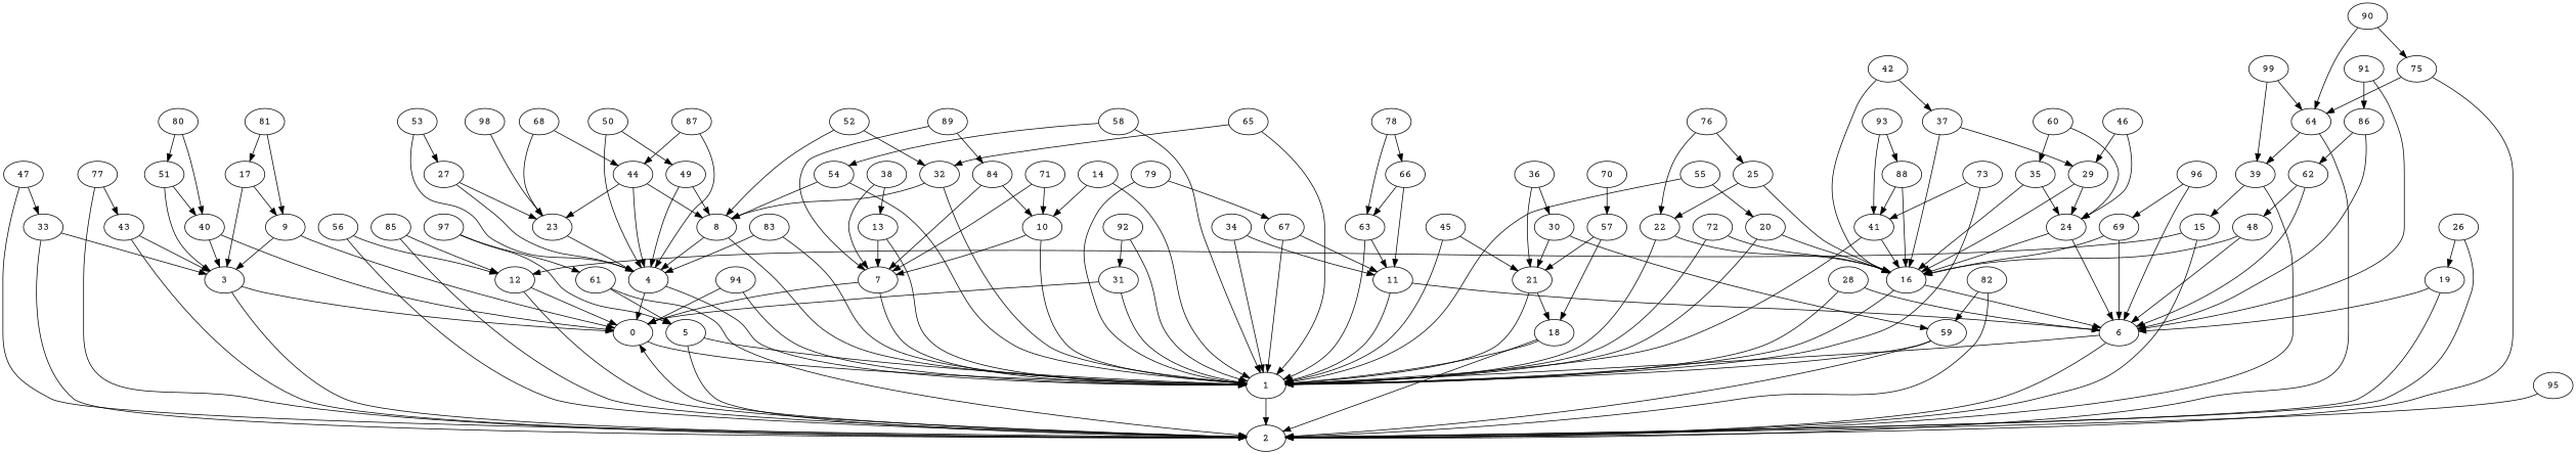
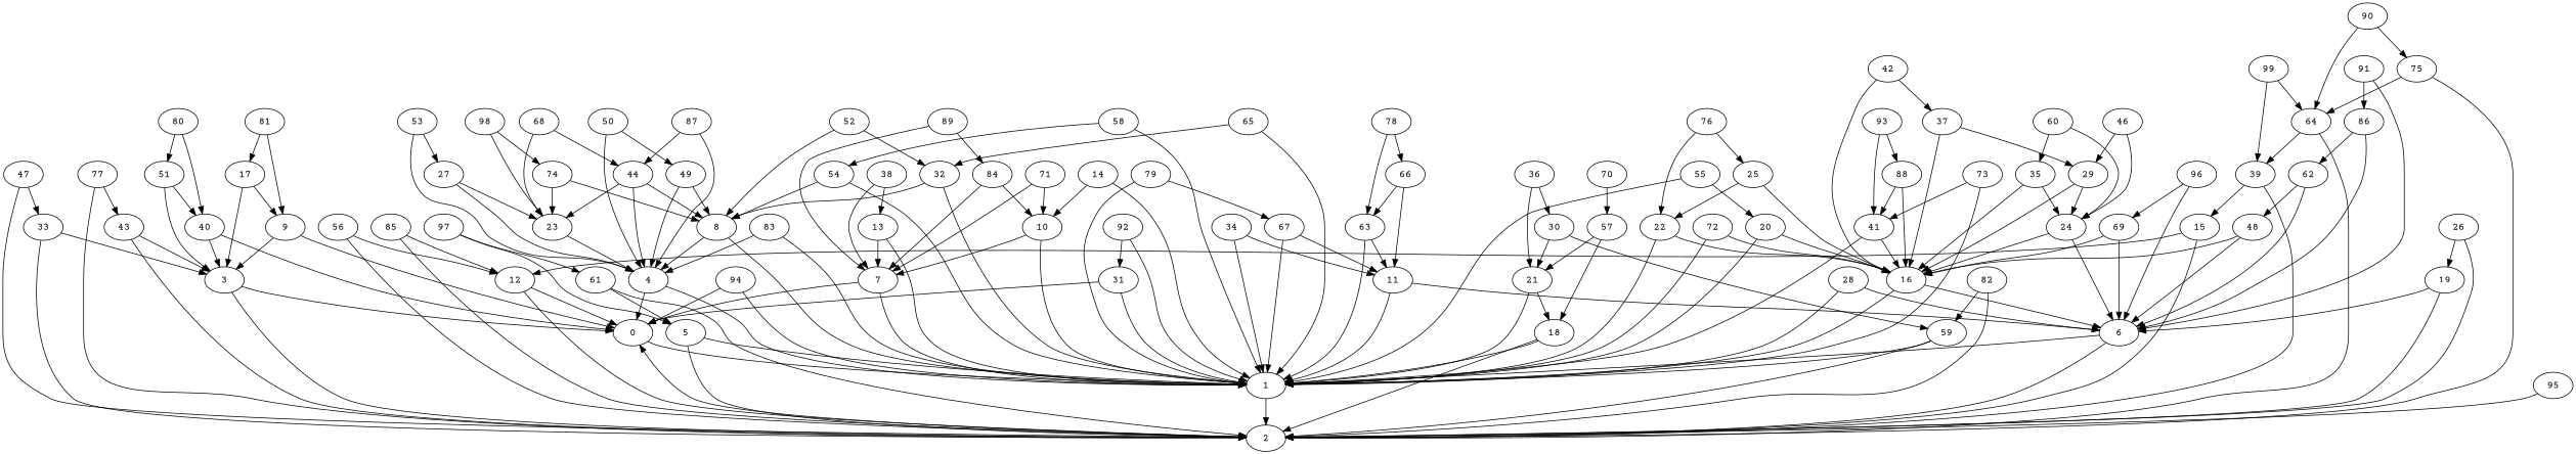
  digraph {
    fontname="Courier Prime"
    node [fontname="Courier Prime"]
    edge [fontname="Courier Prime"]
    n1 [label=0]
    n2 [label=1]
    n3 [label=2]
    n4 [label=3]
    n5 [label=4]
    n6 [label=5]
    n7 [label=6]
    n8 [label=7]
    n9 [label=8]
    n10 [label=9]
    n11 [label=10]
    n12 [label=11]
    n13 [label=12]
    n14 [label=13]
    n15 [label=14]
    n16 [label=15]
    n17 [label=16]
    n18 [label=17]
    n19 [label=18]
    n20 [label=19]
    n21 [label=20]
    n22 [label=21]
    n23 [label=22]
    n24 [label=23]
    n25 [label=24]
    n26 [label=25]
    n27 [label=26]
    n28 [label=27]
    n29 [label=28]
    n30 [label=29]
    n31 [label=30]
    n32 [label=59]
    n33 [label=31]
    n34 [label=32]
    n35 [label=33]
    n36 [label=34]
    n37 [label=35]
    n38 [label=36]
    n39 [label=37]
    n40 [label=38]
    n41 [label=39]
    n42 [label=40]
    n43 [label=41]
    n44 [label=42]
    n45 [label=43]
    n46 [label=44]
-   n47 [label=45]
    n48 [label=46]
    n49 [label=47]
    n50 [label=48]
    n51 [label=49]
    n52 [label=50]
    n53 [label=51]
    n54 [label=52]
    n55 [label=53]
    n56 [label=54]
    n57 [label=55]
    n58 [label=56]
    n59 [label=57]
    n60 [label=58]
    n61 [label=60]
    n62 [label=61]
    n63 [label=62]
    n64 [label=63]
    n65 [label=64]
    n66 [label=65]
    n67 [label=66]
    n68 [label=67]
    n69 [label=68]
    n70 [label=69]
    n71 [label=70]
    n72 [label=71]
    n73 [label=72]
    n74 [label=73]
+   n75 [label=74]
    n76 [label=75]
    n77 [label=76]
    n78 [label=77]
    n79 [label=78]
    n80 [label=79]
    n81 [label=80]
    n82 [label=81]
    n83 [label=82]
    n84 [label=83]
    n85 [label=84]
    n86 [label=85]
    n87 [label=86]
    n88 [label=87]
    n89 [label=88]
    n90 [label=89]
    n91 [label=90]
    n92 [label=91]
    n93 [label=92]
    n94 [label=93]
    n95 [label=94]
    n96 [label=95]
    n97 [label=96]
    n98 [label=97]
    n99 [label=98]
    n100 [label=99]
    n1 -> n2
    n2 -> n3
    n3 -> n1
    n4 -> n1
    n4 -> n3
    n5 -> n1
    n5 -> n2
    n6 -> n2
    n6 -> n3
    n7 -> n2
    n7 -> n3
    n8 -> n1
    n8 -> n2
    n9 -> n2
    n9 -> n5
    n10 -> n1
    n10 -> n4
    n11 -> n2
    n11 -> n8
    n12 -> n2
    n12 -> n7
    n13 -> n1
    n13 -> n3
    n14 -> n2
    n14 -> n8
    n15 -> n2
    n15 -> n11
    n16 -> n3
    n16 -> n13
    n17 -> n2
    n17 -> n7
    n18 -> n4
    n18 -> n10
    n19 -> n2
    n19 -> n3
    n20 -> n3
    n20 -> n7
    n21 -> n2
    n21 -> n17
    n22 -> n2
    n22 -> n19
    n23 -> n2
    n23 -> n17
    n24 -> n5
    n25 -> n7
    n25 -> n17
    n26 -> n17
    n26 -> n23
    n27 -> n3
    n27 -> n20
    n28 -> n5
    n28 -> n24
    n29 -> n2
    n29 -> n7
    n30 -> n17
    n30 -> n25
    n31 -> n22
    n31 -> n32
    n32 -> n2
    n32 -> n3
    n33 -> n1
    n33 -> n2
    n34 -> n2
    n34 -> n9
    n35 -> n3
    n35 -> n4
    n36 -> n2
    n36 -> n12
    n37 -> n17
    n37 -> n25
    n38 -> n22
    n38 -> n31
    n39 -> n17
    n39 -> n30
    n40 -> n8
    n40 -> n14
    n41 -> n3
    n41 -> n16
    n42 -> n1
    n42 -> n4
    n43 -> n2
    n43 -> n17
    n44 -> n17
    n44 -> n39
    n45 -> n3
    n45 -> n4
    n46 -> n5
    n46 -> n9
    n46 -> n24
-   n47 -> n2
-   n47 -> n22
    n48 -> n25
    n48 -> n30
    n49 -> n3
    n49 -> n35
    n50 -> n7
    n50 -> n17
    n51 -> n5
    n51 -> n9
    n52 -> n5
    n52 -> n51
    n53 -> n4
    n53 -> n42
    n54 -> n9
    n54 -> n34
    n55 -> n5
    n55 -> n28
    n56 -> n2
    n56 -> n9
    n57 -> n2
    n57 -> n21
    n58 -> n3
    n58 -> n13
    n59 -> n19
    n59 -> n22
    n60 -> n2
    n60 -> n56
    n61 -> n25
    n61 -> n37
    n62 -> n3
    n62 -> n6
    n63 -> n7
    n63 -> n50
    n64 -> n2
    n64 -> n12
    n65 -> n3
    n65 -> n41
    n66 -> n2
    n66 -> n34
    n67 -> n12
    n67 -> n64
    n68 -> n2
    n68 -> n12
    n69 -> n24
    n69 -> n46
    n70 -> n7
    n70 -> n17
    n71 -> n59
    n72 -> n8
    n72 -> n11
    n73 -> n2
    n73 -> n17
    n74 -> n2
    n74 -> n43
+   n75 -> n9
+   n75 -> n24
    n76 -> n3
    n76 -> n65
    n77 -> n23
    n77 -> n26
    n78 -> n3
    n78 -> n45
    n79 -> n64
    n79 -> n67
    n80 -> n2
    n80 -> n68
    n81 -> n42
    n81 -> n53
    n82 -> n10
    n82 -> n18
    n83 -> n3
    n83 -> n32
    n84 -> n2
    n84 -> n5
    n85 -> n8
    n85 -> n11
    n86 -> n3
    n86 -> n13
    n87 -> n7
    n87 -> n63
    n88 -> n5
    n88 -> n46
    n89 -> n17
    n89 -> n43
    n90 -> n8
    n90 -> n85
    n91 -> n65
    n91 -> n76
    n92 -> n7
    n92 -> n87
    n93 -> n2
    n93 -> n33
    n94 -> n43
    n94 -> n89
    n95 -> n1
    n95 -> n2
    n96 -> n3
    n97 -> n7
    n97 -> n70
    n98 -> n6
    n98 -> n62
    n99 -> n24
+   n99 -> n75
    n100 -> n41
    n100 -> n65
  }
